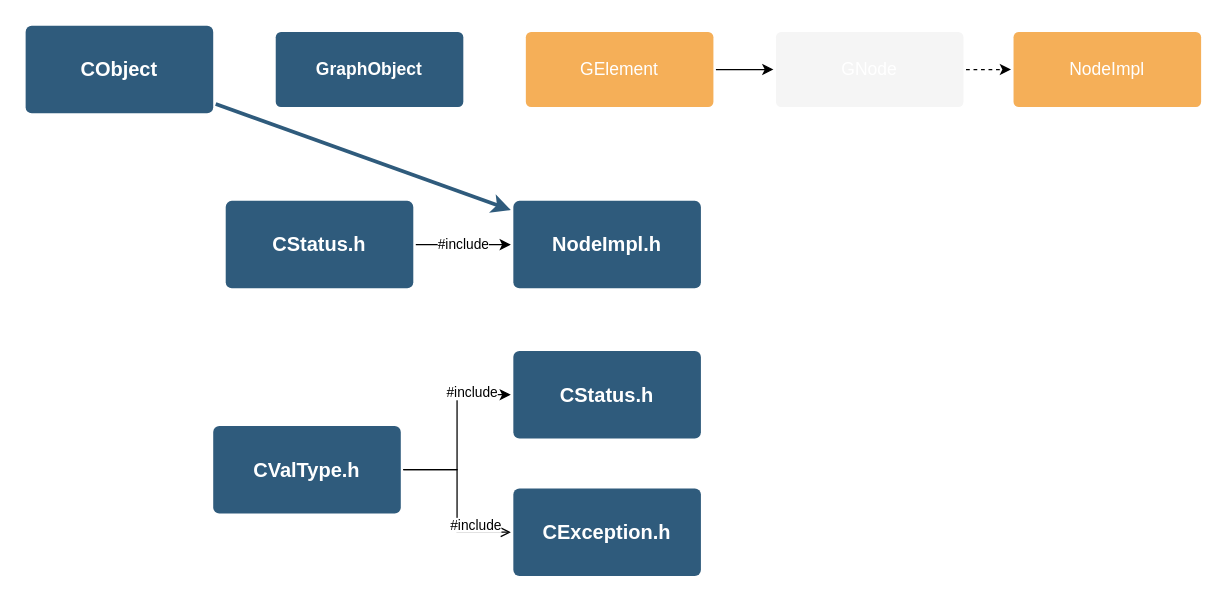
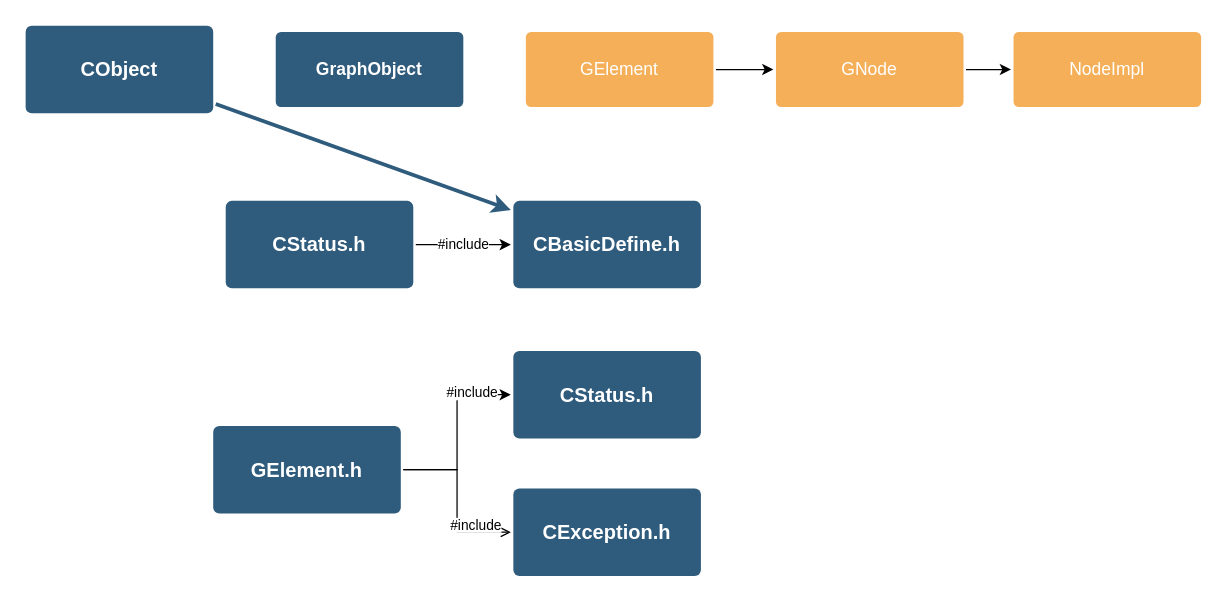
  <mxCell id="0" />
  <mxCell id="1" parent="0" />
  <mxCell id="2" value="" style="edgeStyle=none;rounded=0;jumpStyle=none;html=1;shadow=0;labelBackgroundColor=none;startArrow=none;startFill=0;endArrow=classic;endFill=1;jettySize=auto;orthogonalLoop=1;strokeColor=#2F5B7C;strokeWidth=3;fontFamily=Helvetica;fontSize=16;fontColor=#23445D;spacing=5;" parent="1" source="3" target="12" edge="1"><mxGeometry relative="1" as="geometry" /></mxCell>
  <mxCell id="3" value="CObject" style="rounded=1;whiteSpace=wrap;html=1;shadow=0;labelBackgroundColor=none;strokeColor=none;strokeWidth=3;fillColor=#2F5B7C;fontFamily=Helvetica;fontSize=16;fontColor=#FFFFFF;align=center;fontStyle=1;spacing=5;arcSize=7;perimeterSpacing=2;" parent="1" vertex="1"><mxGeometry x="20" y="20" width="150" height="70" as="geometry" /></mxCell>
  <mxCell id="4" value="GraphObject" style="rounded=1;whiteSpace=wrap;html=1;shadow=0;labelBackgroundColor=none;strokeColor=none;strokeWidth=3;fillColor=#2f5b7c;fontFamily=Helvetica;fontSize=14;fontColor=#FFFFFF;align=center;spacing=5;fontStyle=1;arcSize=7;perimeterSpacing=2;" parent="1" vertex="1"><mxGeometry x="220" y="25" width="150" height="60" as="geometry" /></mxCell>
  <mxCell id="5" value="" style="edgeStyle=orthogonalEdgeStyle;rounded=0;orthogonalLoop=1;jettySize=auto;html=1;" parent="1" source="6" target="8" edge="1"><mxGeometry relative="1" as="geometry" /></mxCell>
  <mxCell id="6" value="GElement" style="rounded=1;whiteSpace=wrap;html=1;shadow=0;labelBackgroundColor=none;strokeColor=none;strokeWidth=3;fillColor=#f5af58;fontFamily=Helvetica;fontSize=14;fontColor=#FFFFFF;align=center;spacing=5;arcSize=7;perimeterSpacing=2;" parent="1" vertex="1"><mxGeometry x="420" y="25" width="150" height="60" as="geometry" /></mxCell>
- <mxCell id="7" value="" style="edgeStyle=orthogonalEdgeStyle;rounded=0;orthogonalLoop=1;jettySize=auto;html=1;dashed=1;" parent="1" source="8" target="9" edge="1"><mxGeometry relative="1" as="geometry" /></mxCell>
- <mxCell id="8" value="GNode" style="rounded=1;whiteSpace=wrap;html=1;shadow=0;labelBackgroundColor=none;strokeColor=none;strokeWidth=3;fillColor=#f5f5f5;fontFamily=Helvetica;fontSize=14;fontColor=#FFFFFF;align=center;spacing=5;arcSize=7;perimeterSpacing=2;" parent="1" vertex="1"><mxGeometry x="620" y="25" width="150" height="60" as="geometry" /></mxCell>
+ <mxCell id="7" value="" style="edgeStyle=orthogonalEdgeStyle;rounded=0;orthogonalLoop=1;jettySize=auto;html=1;" parent="1" source="8" target="9" edge="1"><mxGeometry relative="1" as="geometry" /></mxCell>
+ <mxCell id="8" value="GNode" style="rounded=1;whiteSpace=wrap;html=1;shadow=0;labelBackgroundColor=none;strokeColor=none;strokeWidth=3;fillColor=#f5af58;fontFamily=Helvetica;fontSize=14;fontColor=#FFFFFF;align=center;spacing=5;arcSize=7;perimeterSpacing=2;" parent="1" vertex="1"><mxGeometry x="620" y="25" width="150" height="60" as="geometry" /></mxCell>
  <mxCell id="9" value="NodeImpl" style="rounded=1;whiteSpace=wrap;html=1;shadow=0;labelBackgroundColor=none;strokeColor=none;strokeWidth=3;fillColor=#f5af58;fontFamily=Helvetica;fontSize=14;fontColor=#FFFFFF;align=center;spacing=5;arcSize=7;perimeterSpacing=2;" parent="1" vertex="1"><mxGeometry x="810" y="25" width="150" height="60" as="geometry" /></mxCell>
  <mxCell id="10" value="#include" style="edgeStyle=orthogonalEdgeStyle;rounded=0;orthogonalLoop=1;jettySize=auto;html=1;" edge="1" parent="1" source="11" target="12"><mxGeometry relative="1" as="geometry" /></mxCell>
  <mxCell id="11" value="CStatus.h" style="rounded=1;whiteSpace=wrap;html=1;shadow=0;labelBackgroundColor=none;strokeColor=none;strokeWidth=3;fillColor=#2F5B7C;fontFamily=Helvetica;fontSize=16;fontColor=#FFFFFF;align=center;fontStyle=1;spacing=5;arcSize=7;perimeterSpacing=2;" vertex="1" parent="1"><mxGeometry x="180" y="160" width="150" height="70" as="geometry" /></mxCell>
- <mxCell id="12" value="NodeImpl.h" style="rounded=1;whiteSpace=wrap;html=1;shadow=0;labelBackgroundColor=none;strokeColor=none;strokeWidth=3;fillColor=#2F5B7C;fontFamily=Helvetica;fontSize=16;fontColor=#FFFFFF;align=center;fontStyle=1;spacing=5;arcSize=7;perimeterSpacing=2;" vertex="1" parent="1"><mxGeometry x="410" y="160" width="150" height="70" as="geometry" /></mxCell>
+ <mxCell id="12" value="CBasicDefine.h" style="rounded=1;whiteSpace=wrap;html=1;shadow=0;labelBackgroundColor=none;strokeColor=none;strokeWidth=3;fillColor=#2F5B7C;fontFamily=Helvetica;fontSize=16;fontColor=#FFFFFF;align=center;fontStyle=1;spacing=5;arcSize=7;perimeterSpacing=2;" vertex="1" parent="1"><mxGeometry x="410" y="160" width="150" height="70" as="geometry" /></mxCell>
  <mxCell id="13" value="CStatus.h" style="rounded=1;whiteSpace=wrap;html=1;shadow=0;labelBackgroundColor=none;strokeColor=none;strokeWidth=3;fillColor=#2F5B7C;fontFamily=Helvetica;fontSize=16;fontColor=#FFFFFF;align=center;fontStyle=1;spacing=5;arcSize=7;perimeterSpacing=2;" vertex="1" parent="1"><mxGeometry x="410" y="280" width="150" height="70" as="geometry" /></mxCell>
  <mxCell id="14" value="" style="edgeStyle=orthogonalEdgeStyle;rounded=0;orthogonalLoop=1;jettySize=auto;html=1;endArrow=open;" edge="1" parent="1" source="17" target="18"><mxGeometry relative="1" as="geometry" /></mxCell>
  <mxCell id="15" style="edgeStyle=orthogonalEdgeStyle;rounded=0;orthogonalLoop=1;jettySize=auto;html=1;" edge="1" parent="1" source="17" target="13"><mxGeometry relative="1" as="geometry" /></mxCell>
  <mxCell id="16" value="#include" style="edgeLabel;html=1;align=center;verticalAlign=middle;resizable=0;points=[];" vertex="1" connectable="0" parent="15"><mxGeometry x="0.562" y="3" relative="1" as="geometry"><mxPoint as="offset" /></mxGeometry></mxCell>
- <mxCell id="17" value="CValType.h" style="rounded=1;whiteSpace=wrap;html=1;shadow=0;labelBackgroundColor=none;strokeColor=none;strokeWidth=3;fillColor=#2F5B7C;fontFamily=Helvetica;fontSize=16;fontColor=#FFFFFF;align=center;fontStyle=1;spacing=5;arcSize=7;perimeterSpacing=2;" vertex="1" parent="1"><mxGeometry x="170" y="340" width="150" height="70" as="geometry" /></mxCell>
+ <mxCell id="17" value="GElement.h" style="rounded=1;whiteSpace=wrap;html=1;shadow=0;labelBackgroundColor=none;strokeColor=none;strokeWidth=3;fillColor=#2F5B7C;fontFamily=Helvetica;fontSize=16;fontColor=#FFFFFF;align=center;fontStyle=1;spacing=5;arcSize=7;perimeterSpacing=2;" vertex="1" parent="1"><mxGeometry x="170" y="340" width="150" height="70" as="geometry" /></mxCell>
  <mxCell id="18" value="CException.h" style="rounded=1;whiteSpace=wrap;html=1;shadow=0;labelBackgroundColor=none;strokeColor=none;strokeWidth=3;fillColor=#2F5B7C;fontFamily=Helvetica;fontSize=16;fontColor=#FFFFFF;align=center;fontStyle=1;spacing=5;arcSize=7;perimeterSpacing=2;" vertex="1" parent="1"><mxGeometry x="410" y="390" width="150" height="70" as="geometry" /></mxCell>
  <mxCell id="19" value="&lt;span style=&quot;font-size: 11px; background-color: rgb(255, 255, 255);&quot;&gt;#include&lt;/span&gt;" style="text;html=1;align=center;verticalAlign=middle;resizable=0;points=[];autosize=1;strokeColor=none;fillColor=none;" vertex="1" parent="1"><mxGeometry x="345" y="405" width="70" height="30" as="geometry" /></mxCell>
